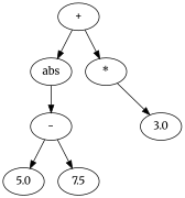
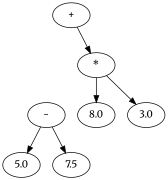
  digraph {
    fontname=Merriweather
    node [fontname=Merriweather]
    edge [fontname=Merriweather]
    n1 [label="+"]
-   n2 [label=abs]
    n3 [label="*"]
    n4 [label="-"]
+   n5 [label=8.0]
    n6 [label=3.0]
    n7 [label=5.0]
    n8 [label=7.5]
-   n1 -> n2
    n1 -> n3
-   n2 -> n4
+   n3 -> n5
    n3 -> n6
    n4 -> n7
    n4 -> n8
  }
